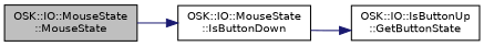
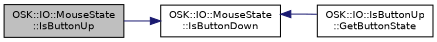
  digraph {
    rankdir=LR
    node [color=black fillcolor=white fontname=Helvetica fontsize=10 shape=record style=filled]
    edge [color=midnightblue fontname=Helvetica fontsize=10 labelfontname=Helvetica labelfontsize=10 style=solid]
-   n1 [fillcolor=grey75 fontcolor=black height=0.2 label="OSK::IO::MouseState\l::MouseState" width=0.4]
+   n1 [fillcolor=grey75 fontcolor=black height=0.2 label="OSK::IO::MouseState\l::IsButtonUp" width=0.4]
    n2 [height=0.2 label="OSK::IO::MouseState\l::IsButtonDown" width=0.4]
    n3 [height=0.2 label="OSK::IO::IsButtonUp\l::GetButtonState" width=0.4]
    n1 -> n2
-   n2 -> n3
+   n3 -> n2
  }
